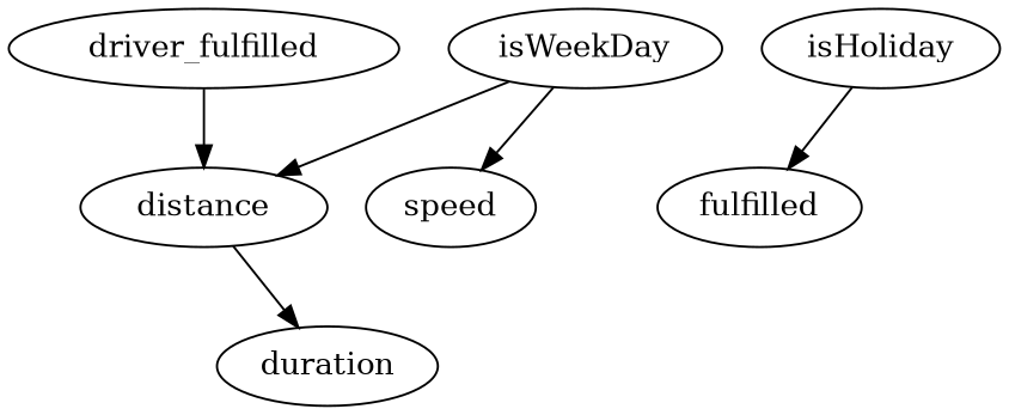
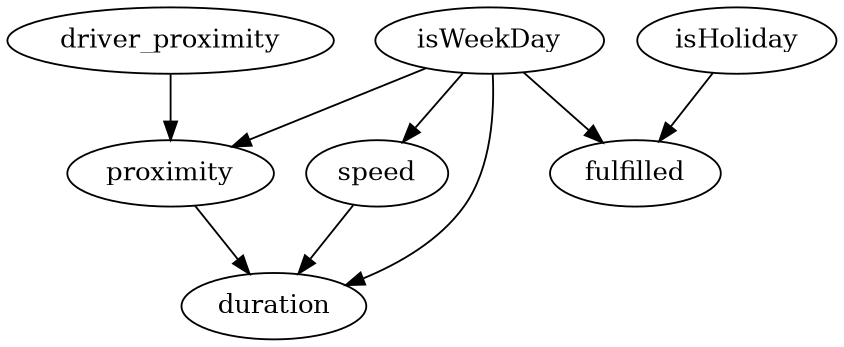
  strict digraph {
    edge [origin=unknown]
-   distance
+   distance [label=proximity]
    duration
    isWeekDay
    speed
    fulfilled
-   driver_proximity [label=driver_fulfilled]
+   driver_proximity
    isHoliday
    distance -> duration
    isWeekDay -> distance
+   isWeekDay -> duration
    isWeekDay -> speed
+   isWeekDay -> fulfilled [origin=learned weight=1.009585441174931]
+   speed -> duration [origin=learned weight=-8.234879172927396]
    driver_proximity -> distance
    isHoliday -> fulfilled [origin=learned weight=0.9995792219184348]
  }
